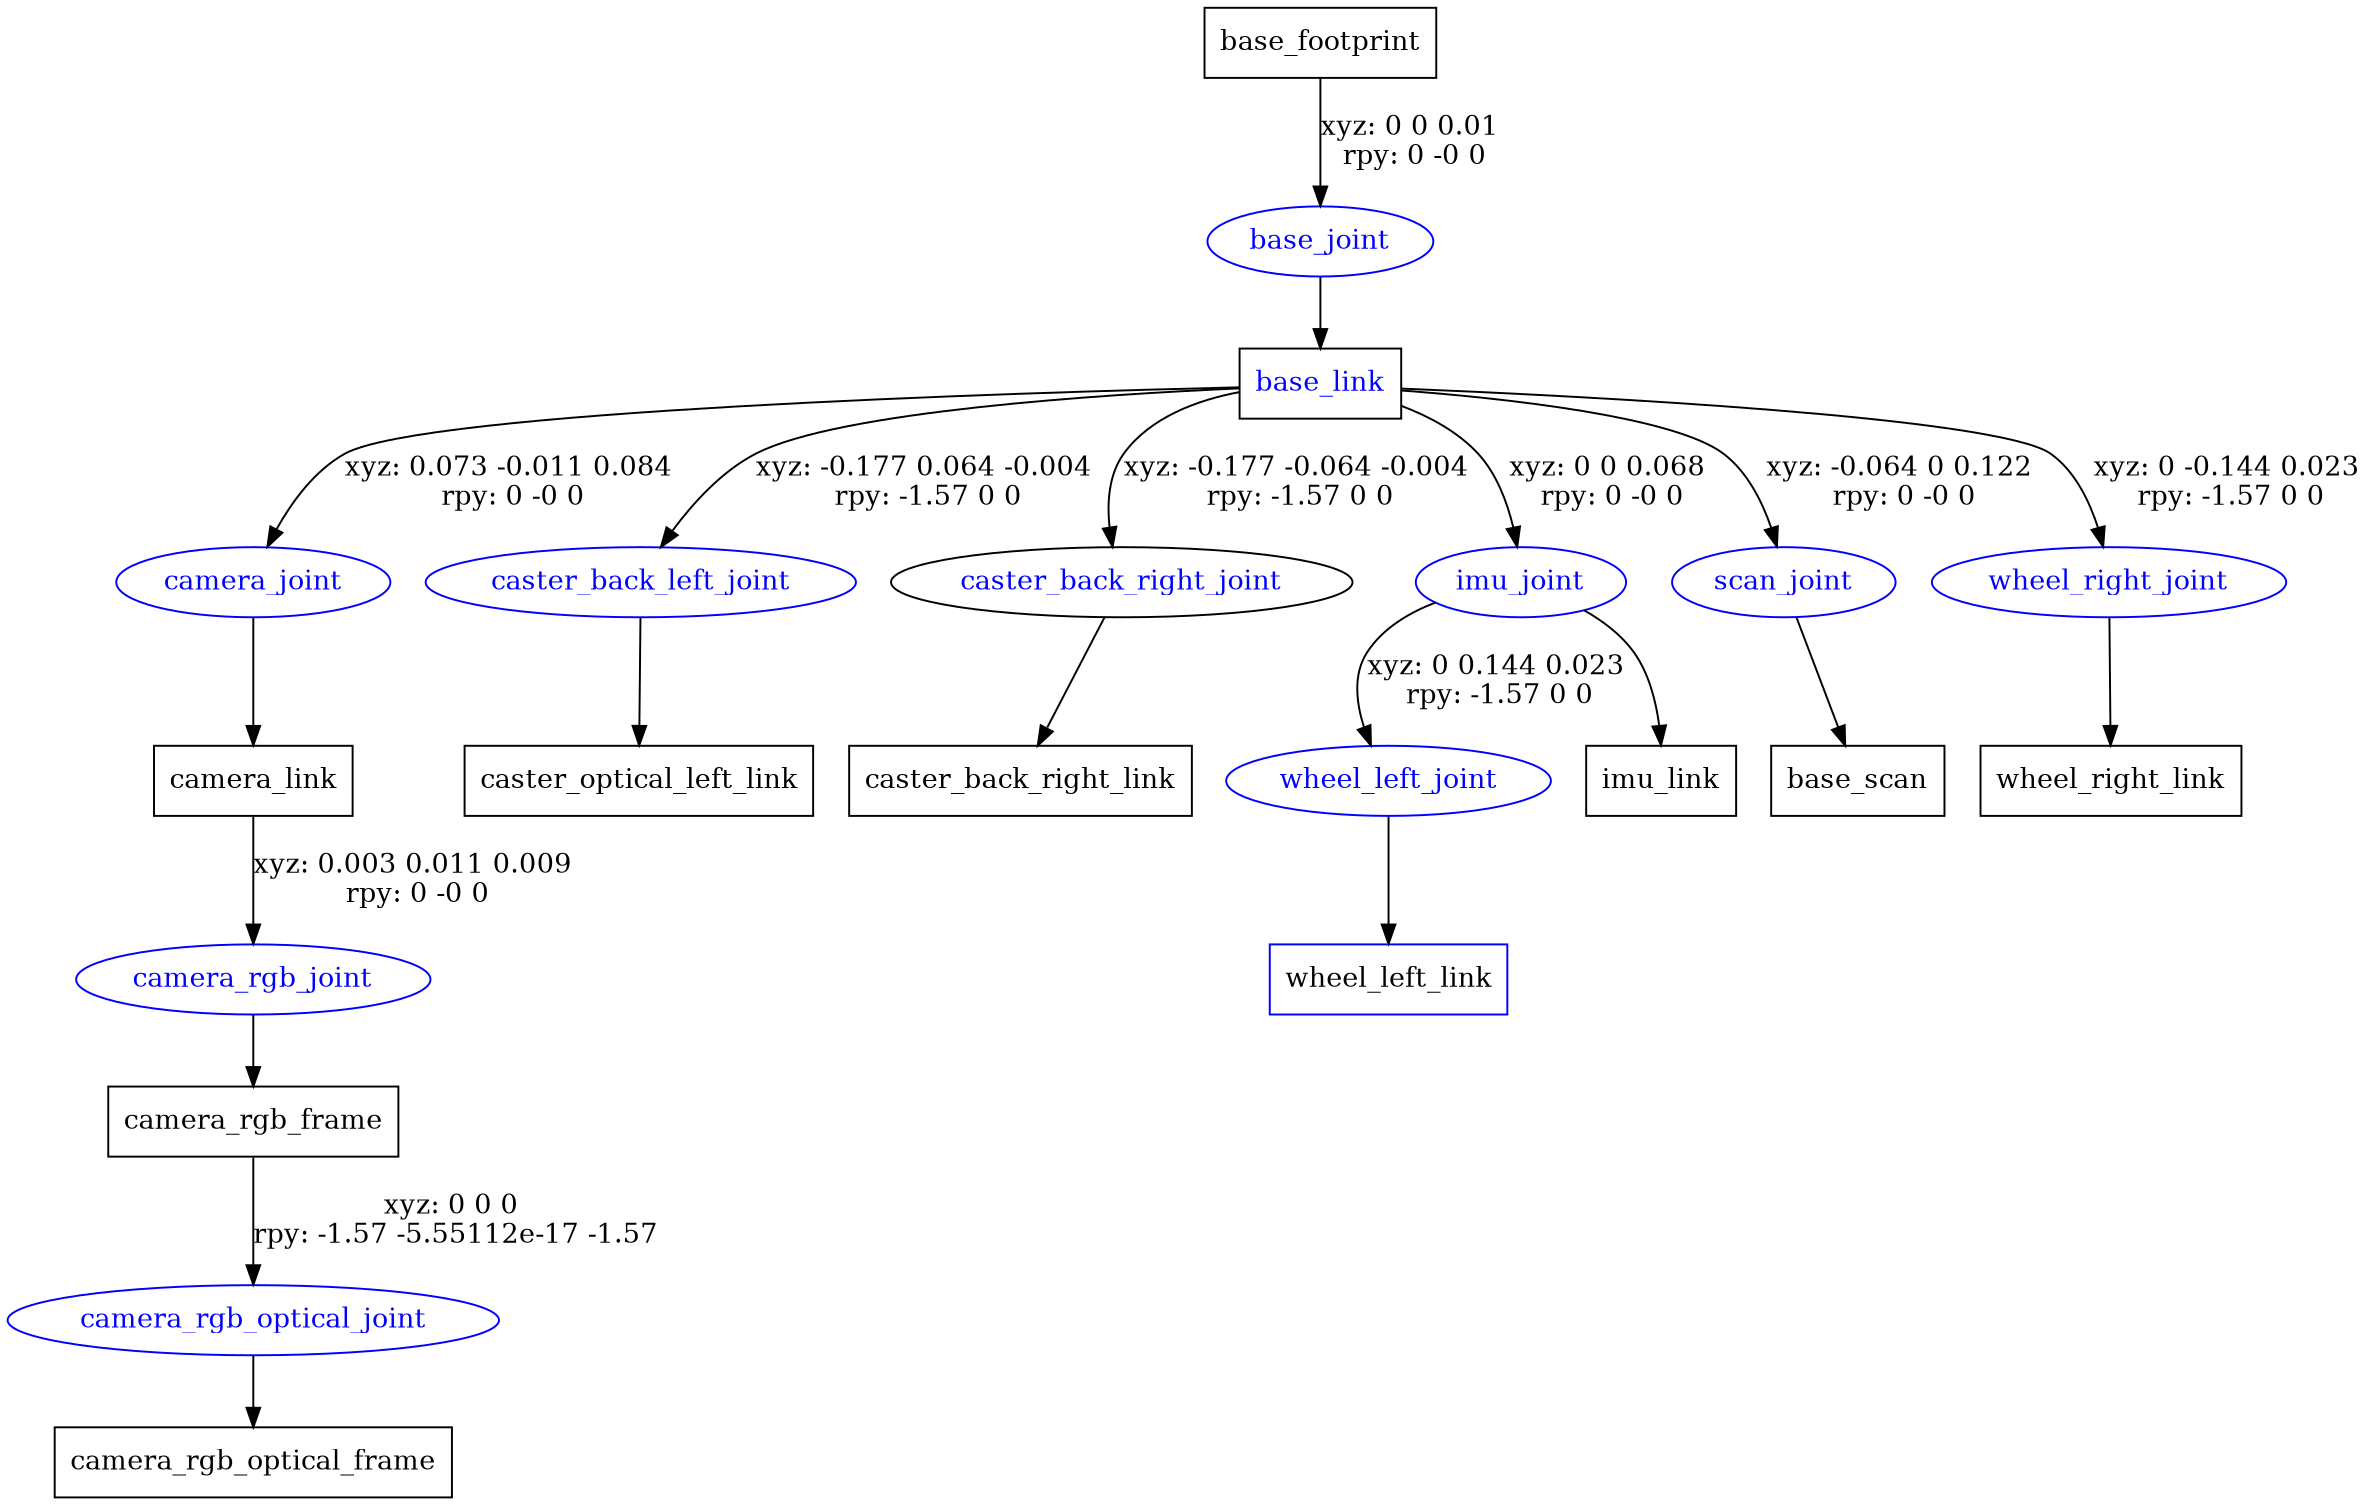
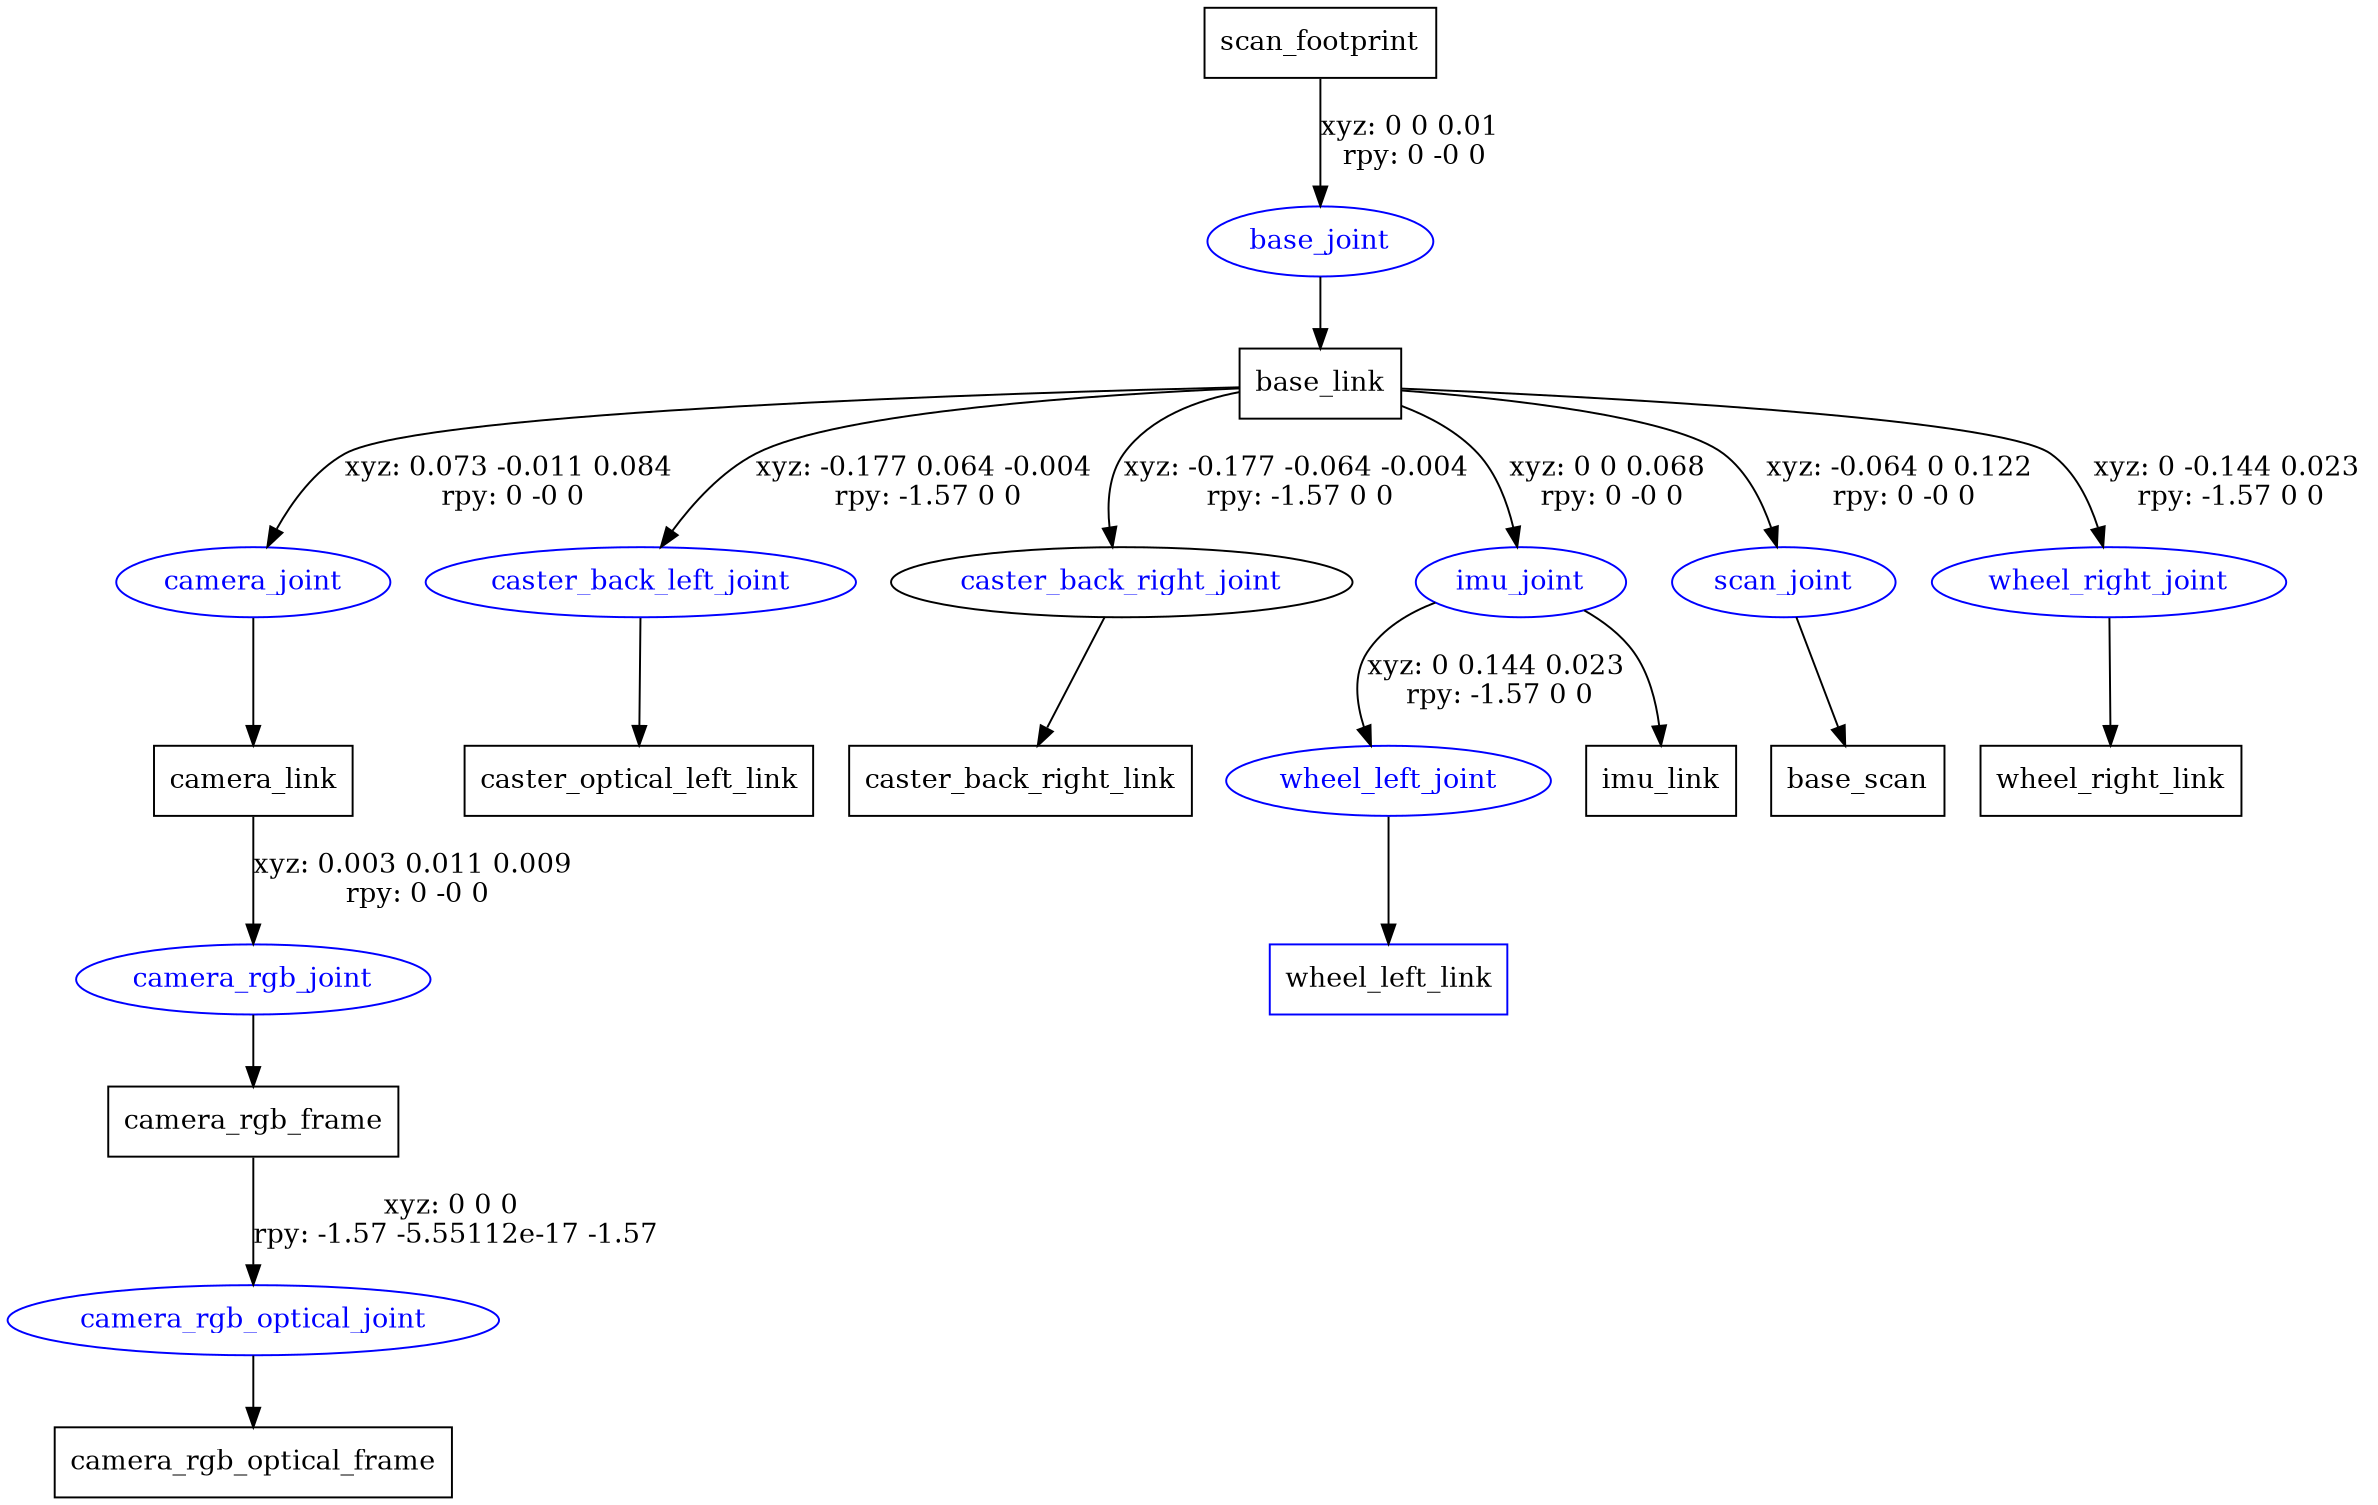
  digraph {
    node [shape=box]
-   n1 [label=base_footprint]
+   n1 [label=scan_footprint]
    base_joint [color=blue fontcolor=blue shape=ellipse]
-   n3 [label=base_link fontcolor=blue]
+   n3 [label=base_link]
    camera_joint [color=blue fontcolor=blue shape=ellipse]
    caster_back_left_joint [color=blue fontcolor=blue shape=ellipse]
    caster_back_right_joint [color=black fontcolor=blue shape=ellipse]
    imu_joint [color=blue fontcolor=blue shape=ellipse]
    scan_joint [color=blue fontcolor=blue shape=ellipse]
    wheel_right_joint [color=blue fontcolor=blue shape=ellipse]
    n10 [label=camera_link]
    n11 [label=caster_optical_left_link]
    n12 [label=caster_back_right_link]
    wheel_left_joint [color=blue fontcolor=blue shape=ellipse]
    n14 [label=imu_link]
    n15 [label=base_scan]
    n16 [color=blue label=wheel_left_link]
    n17 [label=wheel_right_link]
    camera_rgb_joint [color=blue fontcolor=blue shape=ellipse]
    n19 [label=camera_rgb_frame]
    camera_rgb_optical_joint [color=blue fontcolor=blue shape=ellipse]
    n21 [label=camera_rgb_optical_frame]
    n1 -> base_joint [label="xyz: 0 0 0.01 \nrpy: 0 -0 0"]
    base_joint -> n3
    n3 -> camera_joint [label="xyz: 0.073 -0.011 0.084 \nrpy: 0 -0 0"]
    n3 -> caster_back_left_joint [label="xyz: -0.177 0.064 -0.004 \nrpy: -1.57 0 0"]
    n3 -> caster_back_right_joint [label="xyz: -0.177 -0.064 -0.004 \nrpy: -1.57 0 0"]
    n3 -> imu_joint [label="xyz: 0 0 0.068 \nrpy: 0 -0 0"]
    n3 -> scan_joint [label="xyz: -0.064 0 0.122 \nrpy: 0 -0 0"]
    n3 -> wheel_right_joint [label="xyz: 0 -0.144 0.023 \nrpy: -1.57 0 0"]
    camera_joint -> n10
    caster_back_left_joint -> n11
    caster_back_right_joint -> n12
    imu_joint -> wheel_left_joint [label="xyz: 0 0.144 0.023 \nrpy: -1.57 0 0"]
    imu_joint -> n14
    scan_joint -> n15
    wheel_right_joint -> n17
    n10 -> camera_rgb_joint [label="xyz: 0.003 0.011 0.009 \nrpy: 0 -0 0"]
    wheel_left_joint -> n16
    camera_rgb_joint -> n19
    n19 -> camera_rgb_optical_joint [label="xyz: 0 0 0 \nrpy: -1.57 -5.55112e-17 -1.57"]
    camera_rgb_optical_joint -> n21
  }
